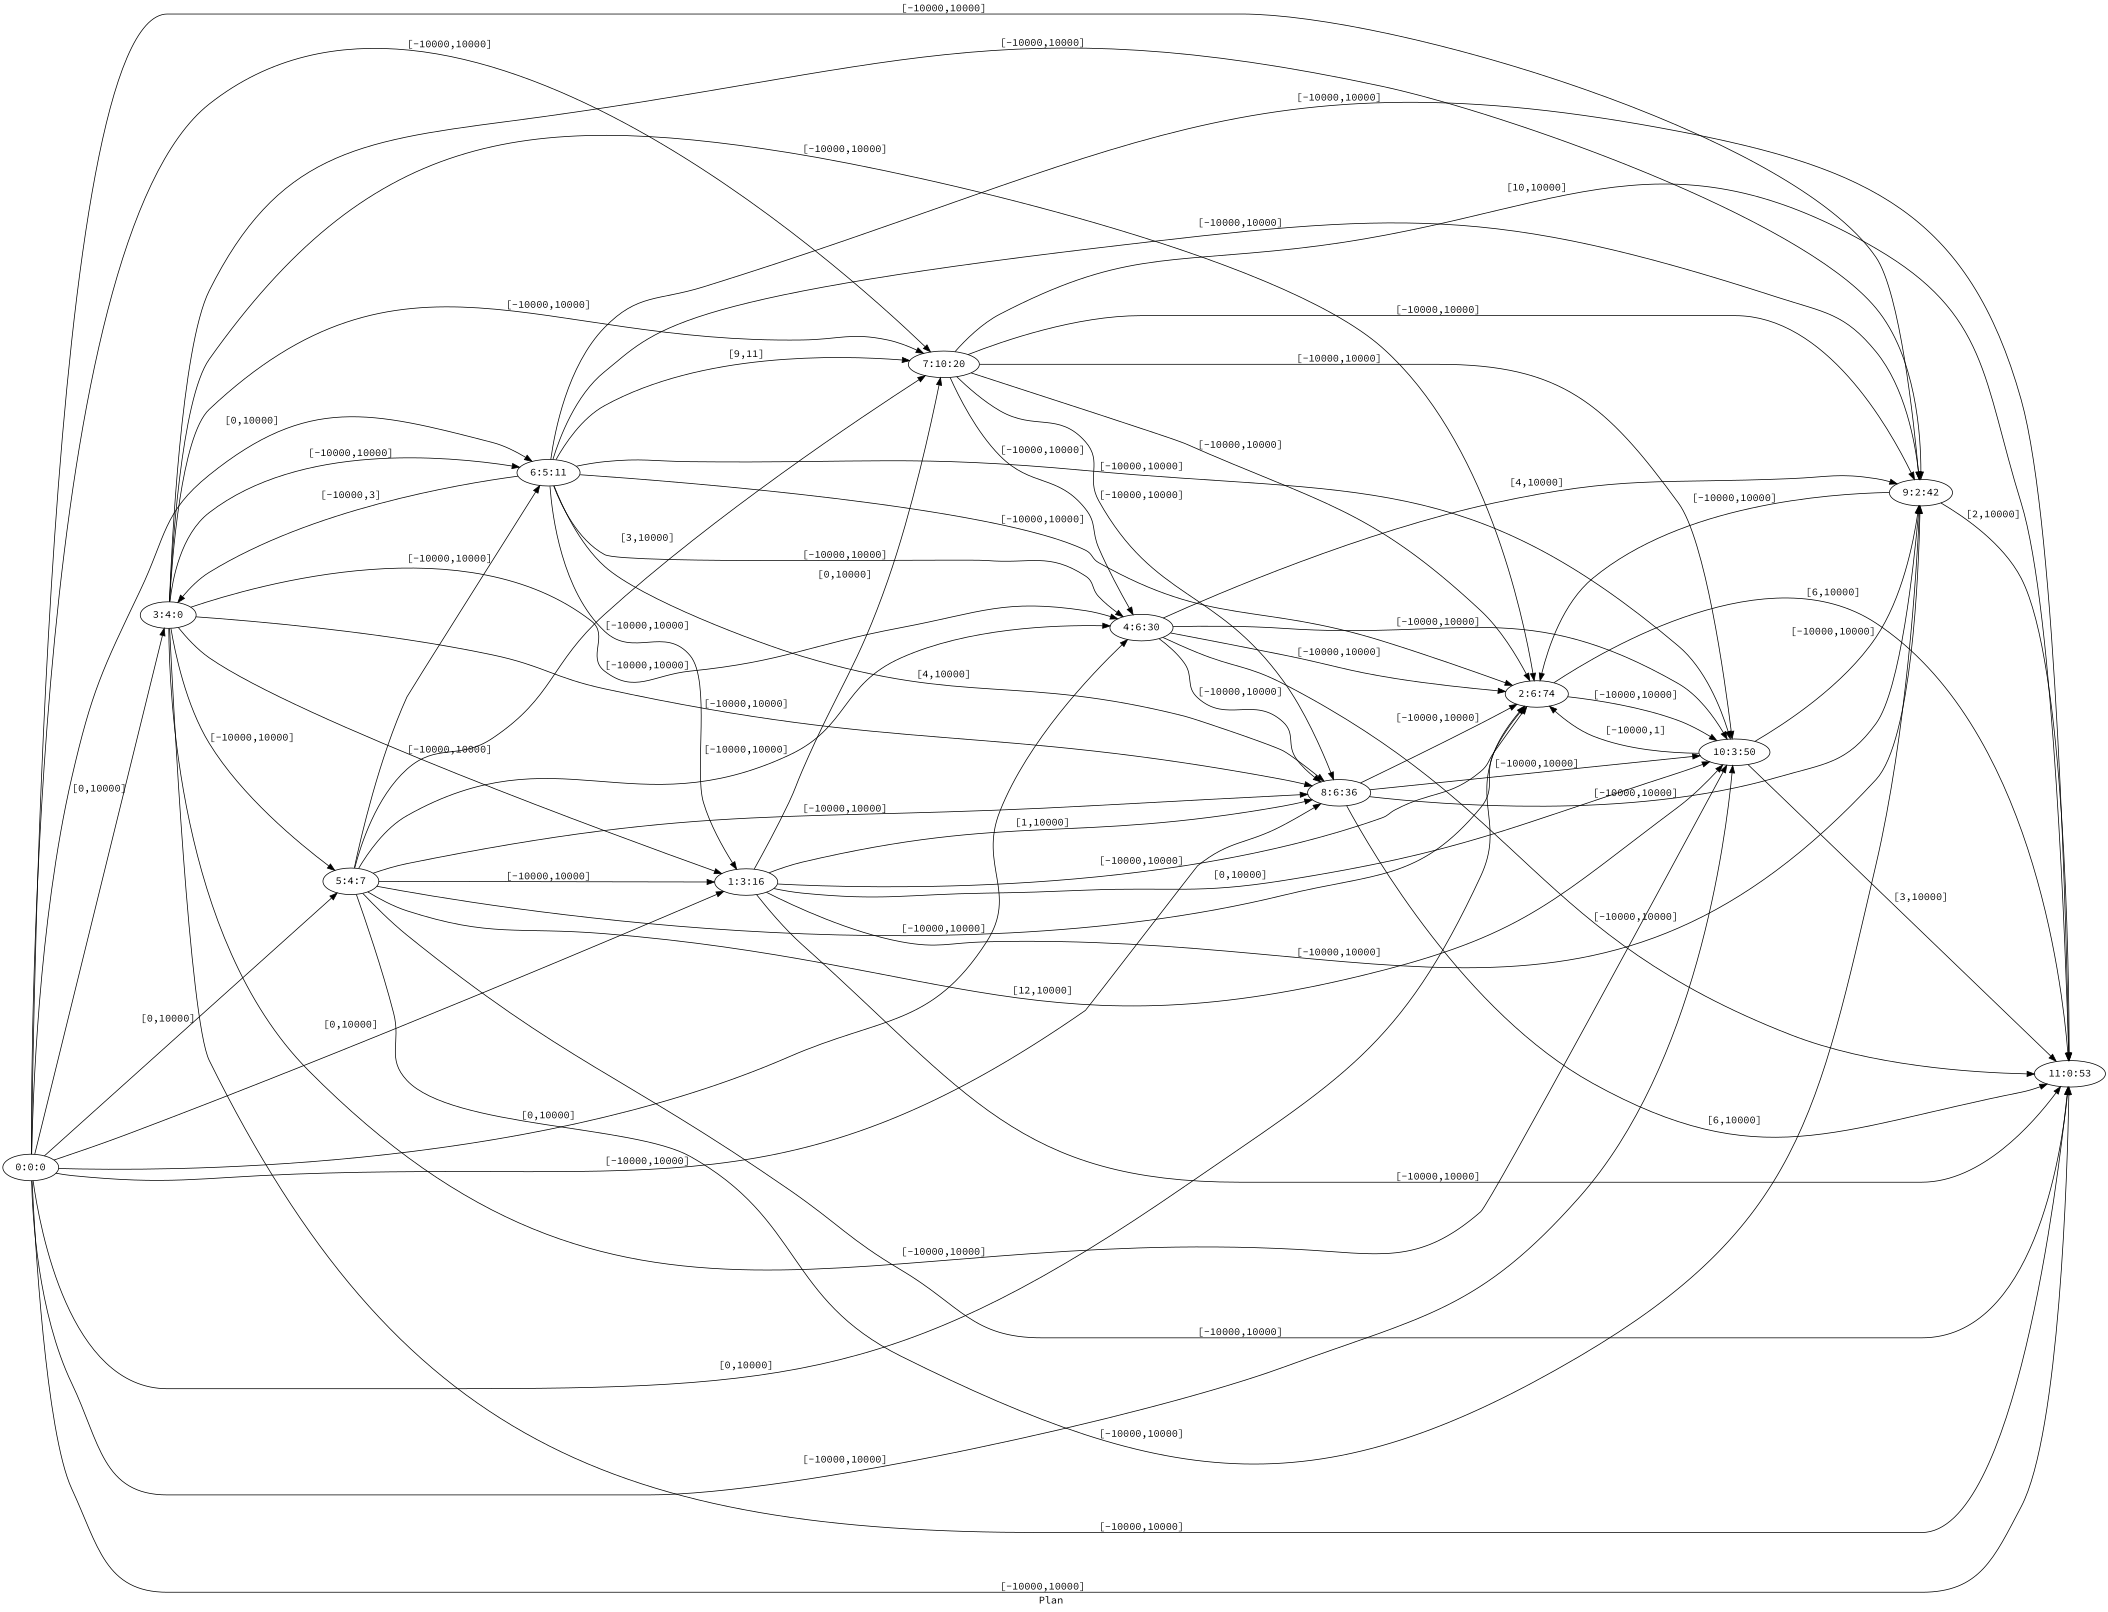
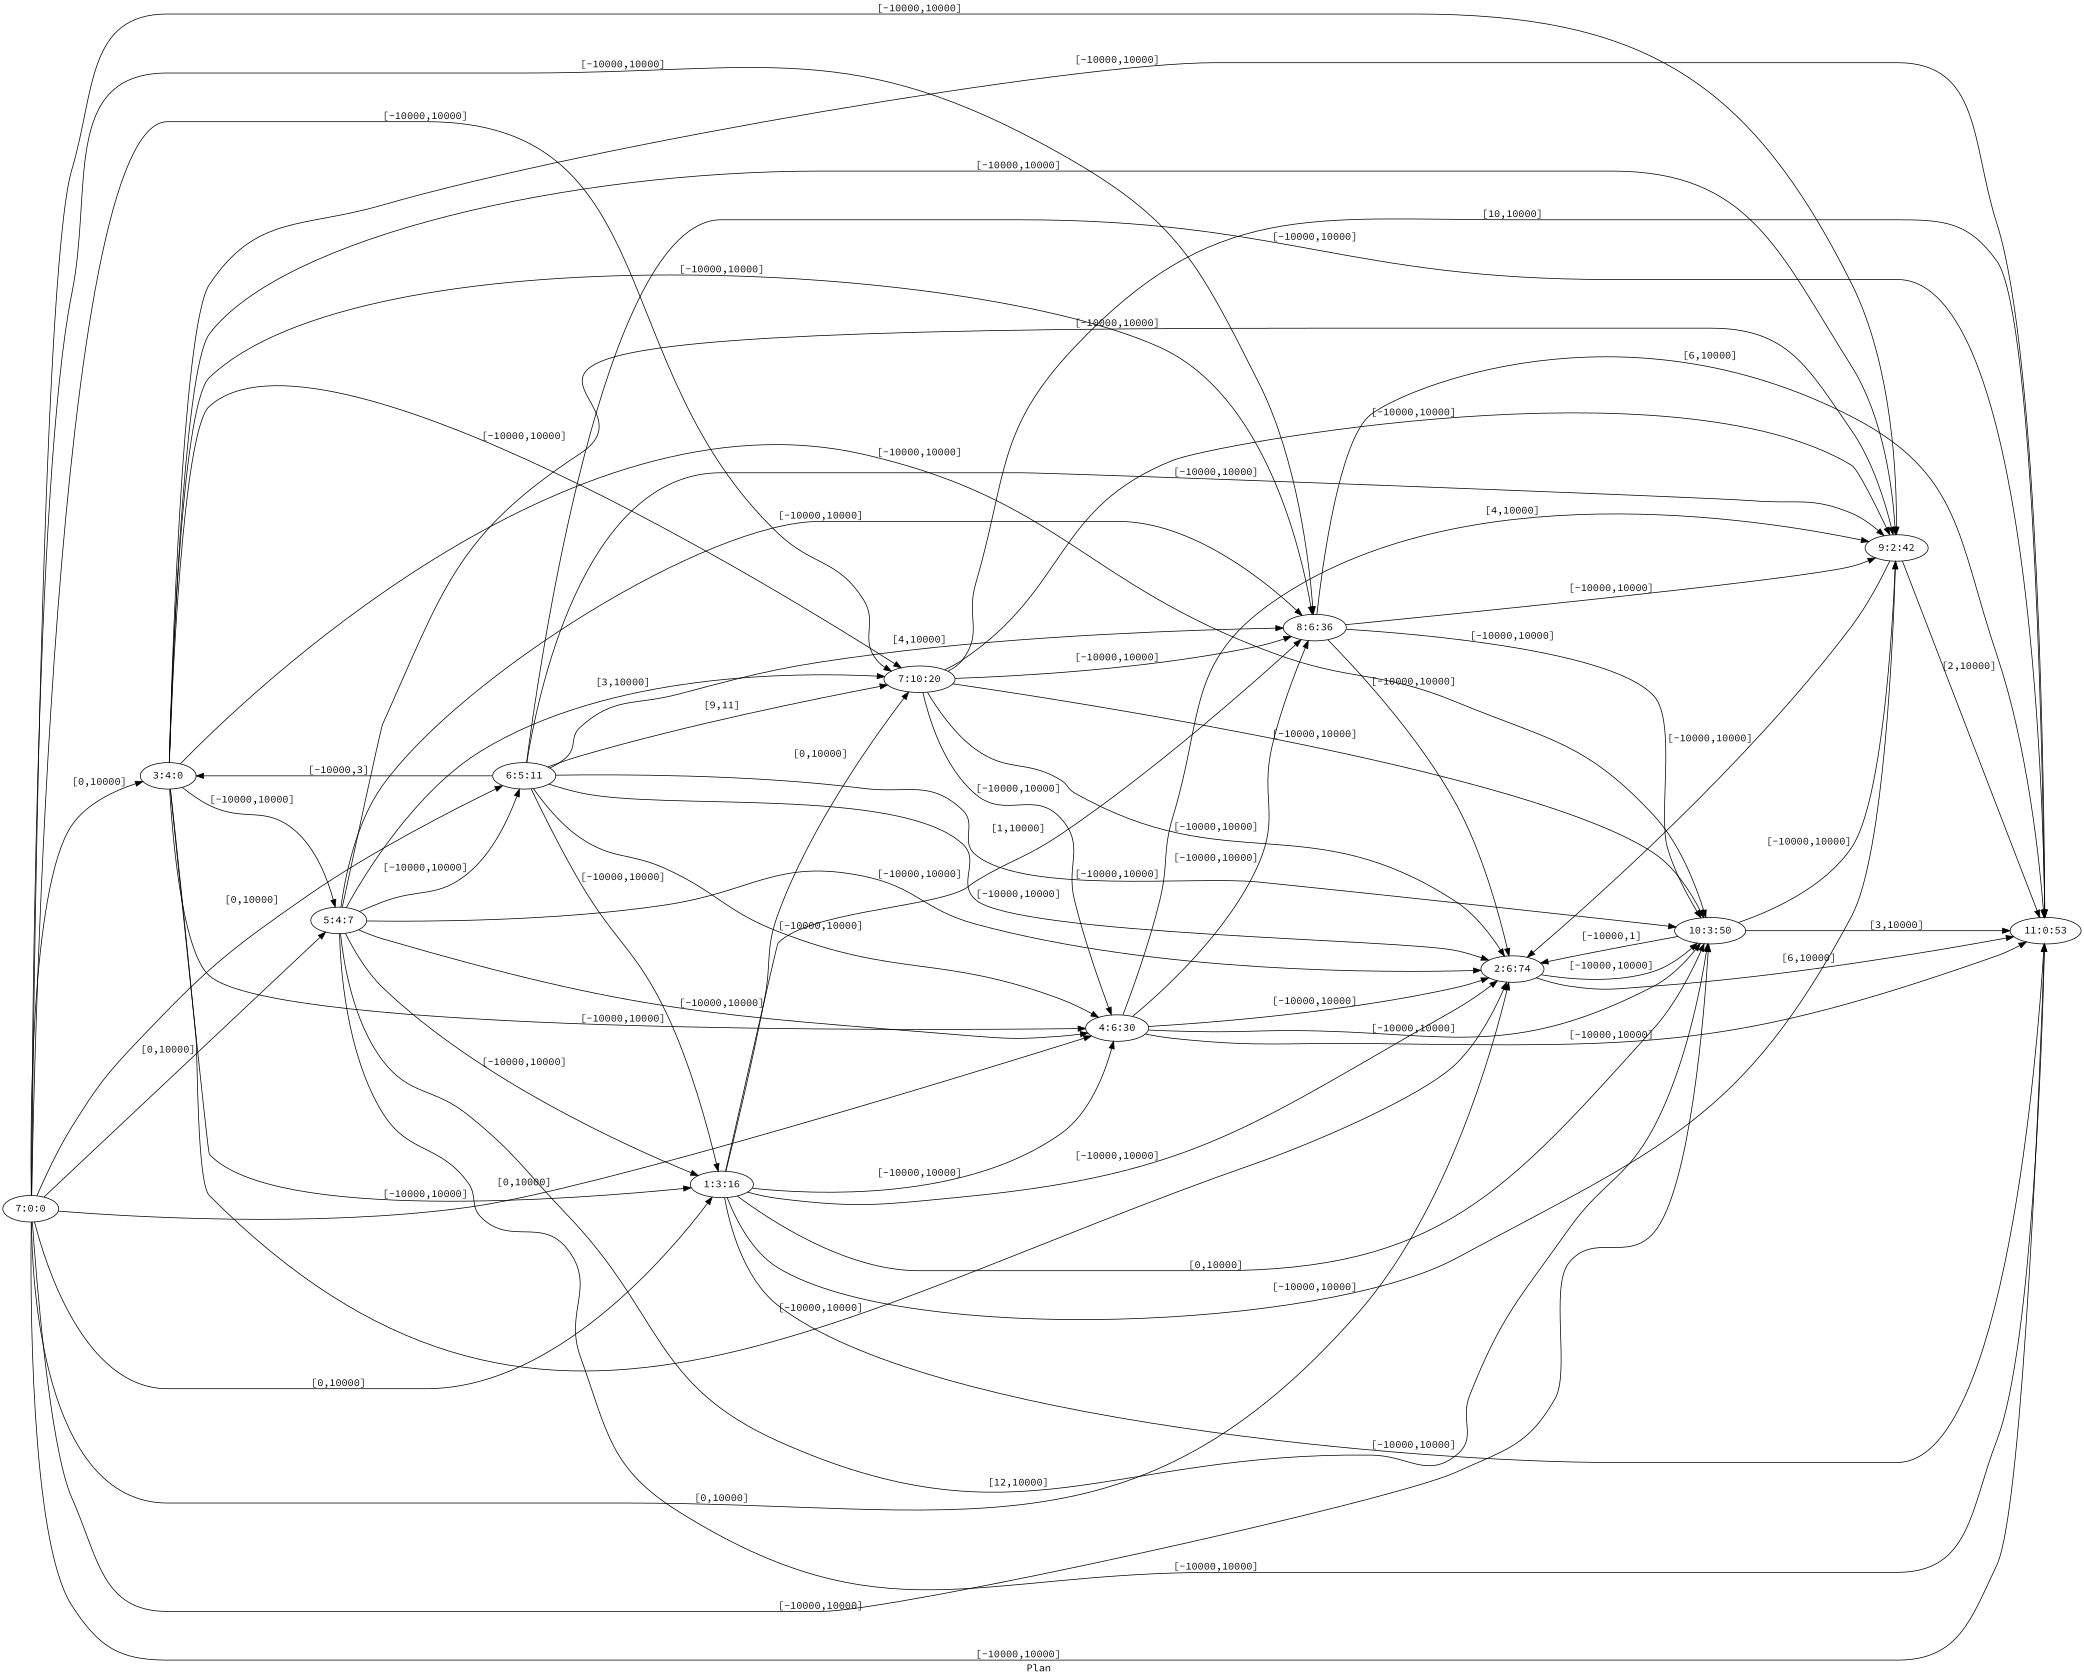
  digraph {
    fldt=0.505141
    fontname="Source Code Pro"
    label="Plan "
    nodesep=.45
    rankdir=LR
    node [fontname="Source Code Pro"]
    edge [fontname="Source Code Pro"]
-   "0:0:0"
+   "0:0:0" [label="7:0:0"]
    "1:3:16"
    n3 [label="2:6:74"]
    n4 [label="3:4:0"]
    "4:6:30"
    "5:4:7"
    "6:5:11"
    "7:10:20"
    "8:6:36"
    "9:2:42"
    "10:3:50"
    "11:0:53"
    "0:0:0" -> "1:3:16" [label="[0,10000]"]
    "0:0:0" -> n3 [label="[0,10000]"]
    "0:0:0" -> n4 [label="[0,10000]"]
    "0:0:0" -> "4:6:30" [label="[0,10000]"]
    "0:0:0" -> "5:4:7" [label="[0,10000]"]
    "0:0:0" -> "6:5:11" [label="[0,10000]"]
    "0:0:0" -> "7:10:20" [label="[-10000,10000]"]
    "0:0:0" -> "8:6:36" [label="[-10000,10000]"]
    "0:0:0" -> "9:2:42" [label="[-10000,10000]"]
    "0:0:0" -> "10:3:50" [label="[-10000,10000]"]
    "0:0:0" -> "11:0:53" [label="[-10000,10000]"]
    "1:3:16" -> n3 [label="[-10000,10000]"]
+   "1:3:16" -> "4:6:30" [label="[-10000,10000]"]
    "1:3:16" -> "7:10:20" [label="[0,10000]"]
    "1:3:16" -> "8:6:36" [label="[1,10000]"]
    "1:3:16" -> "9:2:42" [label="[-10000,10000]"]
    "1:3:16" -> "10:3:50" [label="[0,10000]"]
    "1:3:16" -> "11:0:53" [label="[-10000,10000]"]
    n3 -> "10:3:50" [label="[-10000,10000]"]
    n3 -> "11:0:53" [label="[6,10000]"]
    n4 -> "1:3:16" [label="[-10000,10000]"]
    n4 -> n3 [label="[-10000,10000]"]
    n4 -> "4:6:30" [label="[-10000,10000]"]
    n4 -> "5:4:7" [label="[-10000,10000]"]
-   n4 -> "6:5:11" [label="[-10000,10000]"]
    n4 -> "7:10:20" [label="[-10000,10000]"]
    n4 -> "8:6:36" [label="[-10000,10000]"]
    n4 -> "9:2:42" [label="[-10000,10000]"]
    n4 -> "10:3:50" [label="[-10000,10000]"]
    n4 -> "11:0:53" [label="[-10000,10000]"]
    "4:6:30" -> n3 [label="[-10000,10000]"]
    "4:6:30" -> "8:6:36" [label="[-10000,10000]"]
    "4:6:30" -> "9:2:42" [label="[4,10000]"]
    "4:6:30" -> "10:3:50" [label="[-10000,10000]"]
    "4:6:30" -> "11:0:53" [label="[-10000,10000]"]
    "5:4:7" -> "1:3:16" [label="[-10000,10000]"]
    "5:4:7" -> n3 [label="[-10000,10000]"]
    "5:4:7" -> "4:6:30" [label="[-10000,10000]"]
    "5:4:7" -> "6:5:11" [label="[-10000,10000]"]
    "5:4:7" -> "7:10:20" [label="[3,10000]"]
    "5:4:7" -> "8:6:36" [label="[-10000,10000]"]
    "5:4:7" -> "9:2:42" [label="[-10000,10000]"]
    "5:4:7" -> "10:3:50" [label="[12,10000]"]
    "5:4:7" -> "11:0:53" [label="[-10000,10000]"]
    "6:5:11" -> "1:3:16" [label="[-10000,10000]"]
    "6:5:11" -> n3 [label="[-10000,10000]"]
    "6:5:11" -> n4 [label="[-10000,3]"]
    "6:5:11" -> "4:6:30" [label="[-10000,10000]"]
    "6:5:11" -> "7:10:20" [label="[9,11]"]
    "6:5:11" -> "8:6:36" [label="[4,10000]"]
    "6:5:11" -> "9:2:42" [label="[-10000,10000]"]
    "6:5:11" -> "10:3:50" [label="[-10000,10000]"]
    "6:5:11" -> "11:0:53" [label="[-10000,10000]"]
    "7:10:20" -> n3 [label="[-10000,10000]"]
    "7:10:20" -> "4:6:30" [label="[-10000,10000]"]
    "7:10:20" -> "8:6:36" [label="[-10000,10000]"]
    "7:10:20" -> "9:2:42" [label="[-10000,10000]"]
    "7:10:20" -> "10:3:50" [label="[-10000,10000]"]
    "7:10:20" -> "11:0:53" [label="[10,10000]"]
    "8:6:36" -> n3 [label="[-10000,10000]"]
    "8:6:36" -> "9:2:42" [label="[-10000,10000]"]
    "8:6:36" -> "10:3:50" [label="[-10000,10000]"]
    "8:6:36" -> "11:0:53" [label="[6,10000]"]
    "9:2:42" -> n3 [label="[-10000,10000]"]
    "9:2:42" -> "11:0:53" [label="[2,10000]"]
    "10:3:50" -> n3 [label="[-10000,1]"]
    "10:3:50" -> "9:2:42" [label="[-10000,10000]"]
    "10:3:50" -> "11:0:53" [label="[3,10000]"]
  }
